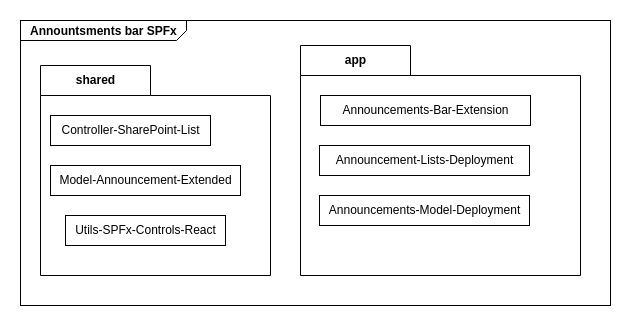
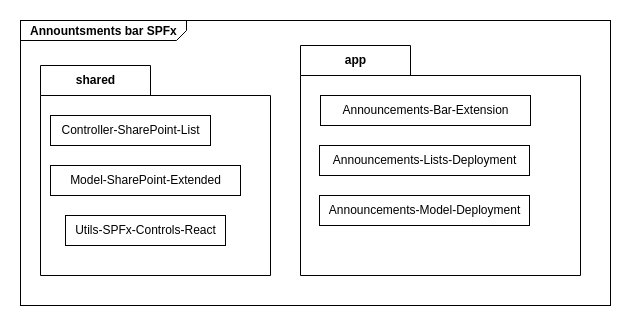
  <mxCell id="0" />
  <mxCell id="1" parent="0" />
  <mxCell id="2" value="&lt;p style=&quot;margin: 0px ; margin-top: 4px ; margin-left: 10px ; text-align: left&quot;&gt;&lt;b&gt;Annountsments bar SPFx&lt;/b&gt;&lt;/p&gt;" style="html=1;strokeWidth=1;shape=mxgraph.sysml.package;html=1;overflow=fill;whiteSpace=wrap;labelX=166;" vertex="1" parent="1"><mxGeometry x="20" y="20" width="590" height="285" as="geometry" /></mxCell>
  <mxCell id="3" value="shared" style="shape=folder;fontStyle=1;tabWidth=110;tabHeight=30;tabPosition=left;html=1;boundedLbl=1;labelInHeader=1;container=1;collapsible=0;recursiveResize=0;" vertex="1" parent="1"><mxGeometry x="40" y="65" width="230" height="210" as="geometry" /></mxCell>
  <mxCell id="4" value="Controller-SharePoint-List" style="html=1;" vertex="1" parent="3"><mxGeometry width="160" height="30" relative="1" as="geometry"><mxPoint x="10" y="50" as="offset" /></mxGeometry></mxCell>
- <mxCell id="5" value="Model-Announcement-Extended" style="html=1;" vertex="1" parent="3"><mxGeometry x="10" y="100" width="190" height="30" as="geometry" /></mxCell>
+ <mxCell id="5" value="Model-SharePoint-Extended" style="html=1;" vertex="1" parent="3"><mxGeometry x="10" y="100" width="190" height="30" as="geometry" /></mxCell>
  <mxCell id="6" value="Utils-SPFx-Controls-React" style="html=1;" vertex="1" parent="3"><mxGeometry x="25" y="150" width="160" height="30" as="geometry" /></mxCell>
  <mxCell id="7" value="app" style="shape=folder;fontStyle=1;tabWidth=110;tabHeight=30;tabPosition=left;html=1;boundedLbl=1;labelInHeader=1;container=1;collapsible=0;recursiveResize=0;" vertex="1" parent="1"><mxGeometry x="300" y="45" width="280" height="230" as="geometry" /></mxCell>
  <mxCell id="8" value="Announcements-Bar-Extension" style="html=1;" vertex="1" parent="7"><mxGeometry width="210" height="30" relative="1" as="geometry"><mxPoint x="20" y="50" as="offset" /></mxGeometry></mxCell>
- <mxCell id="9" value="Announcement-Lists-Deployment" style="html=1;" vertex="1" parent="7"><mxGeometry x="19" y="100" width="210" height="30" as="geometry" /></mxCell>
+ <mxCell id="9" value="Announcements-Lists-Deployment" style="html=1;" vertex="1" parent="7"><mxGeometry x="19" y="100" width="210" height="30" as="geometry" /></mxCell>
  <mxCell id="10" value="Announcements-Model-Deployment" style="html=1;" vertex="1" parent="7"><mxGeometry x="19" y="150" width="210" height="30" as="geometry" /></mxCell>
